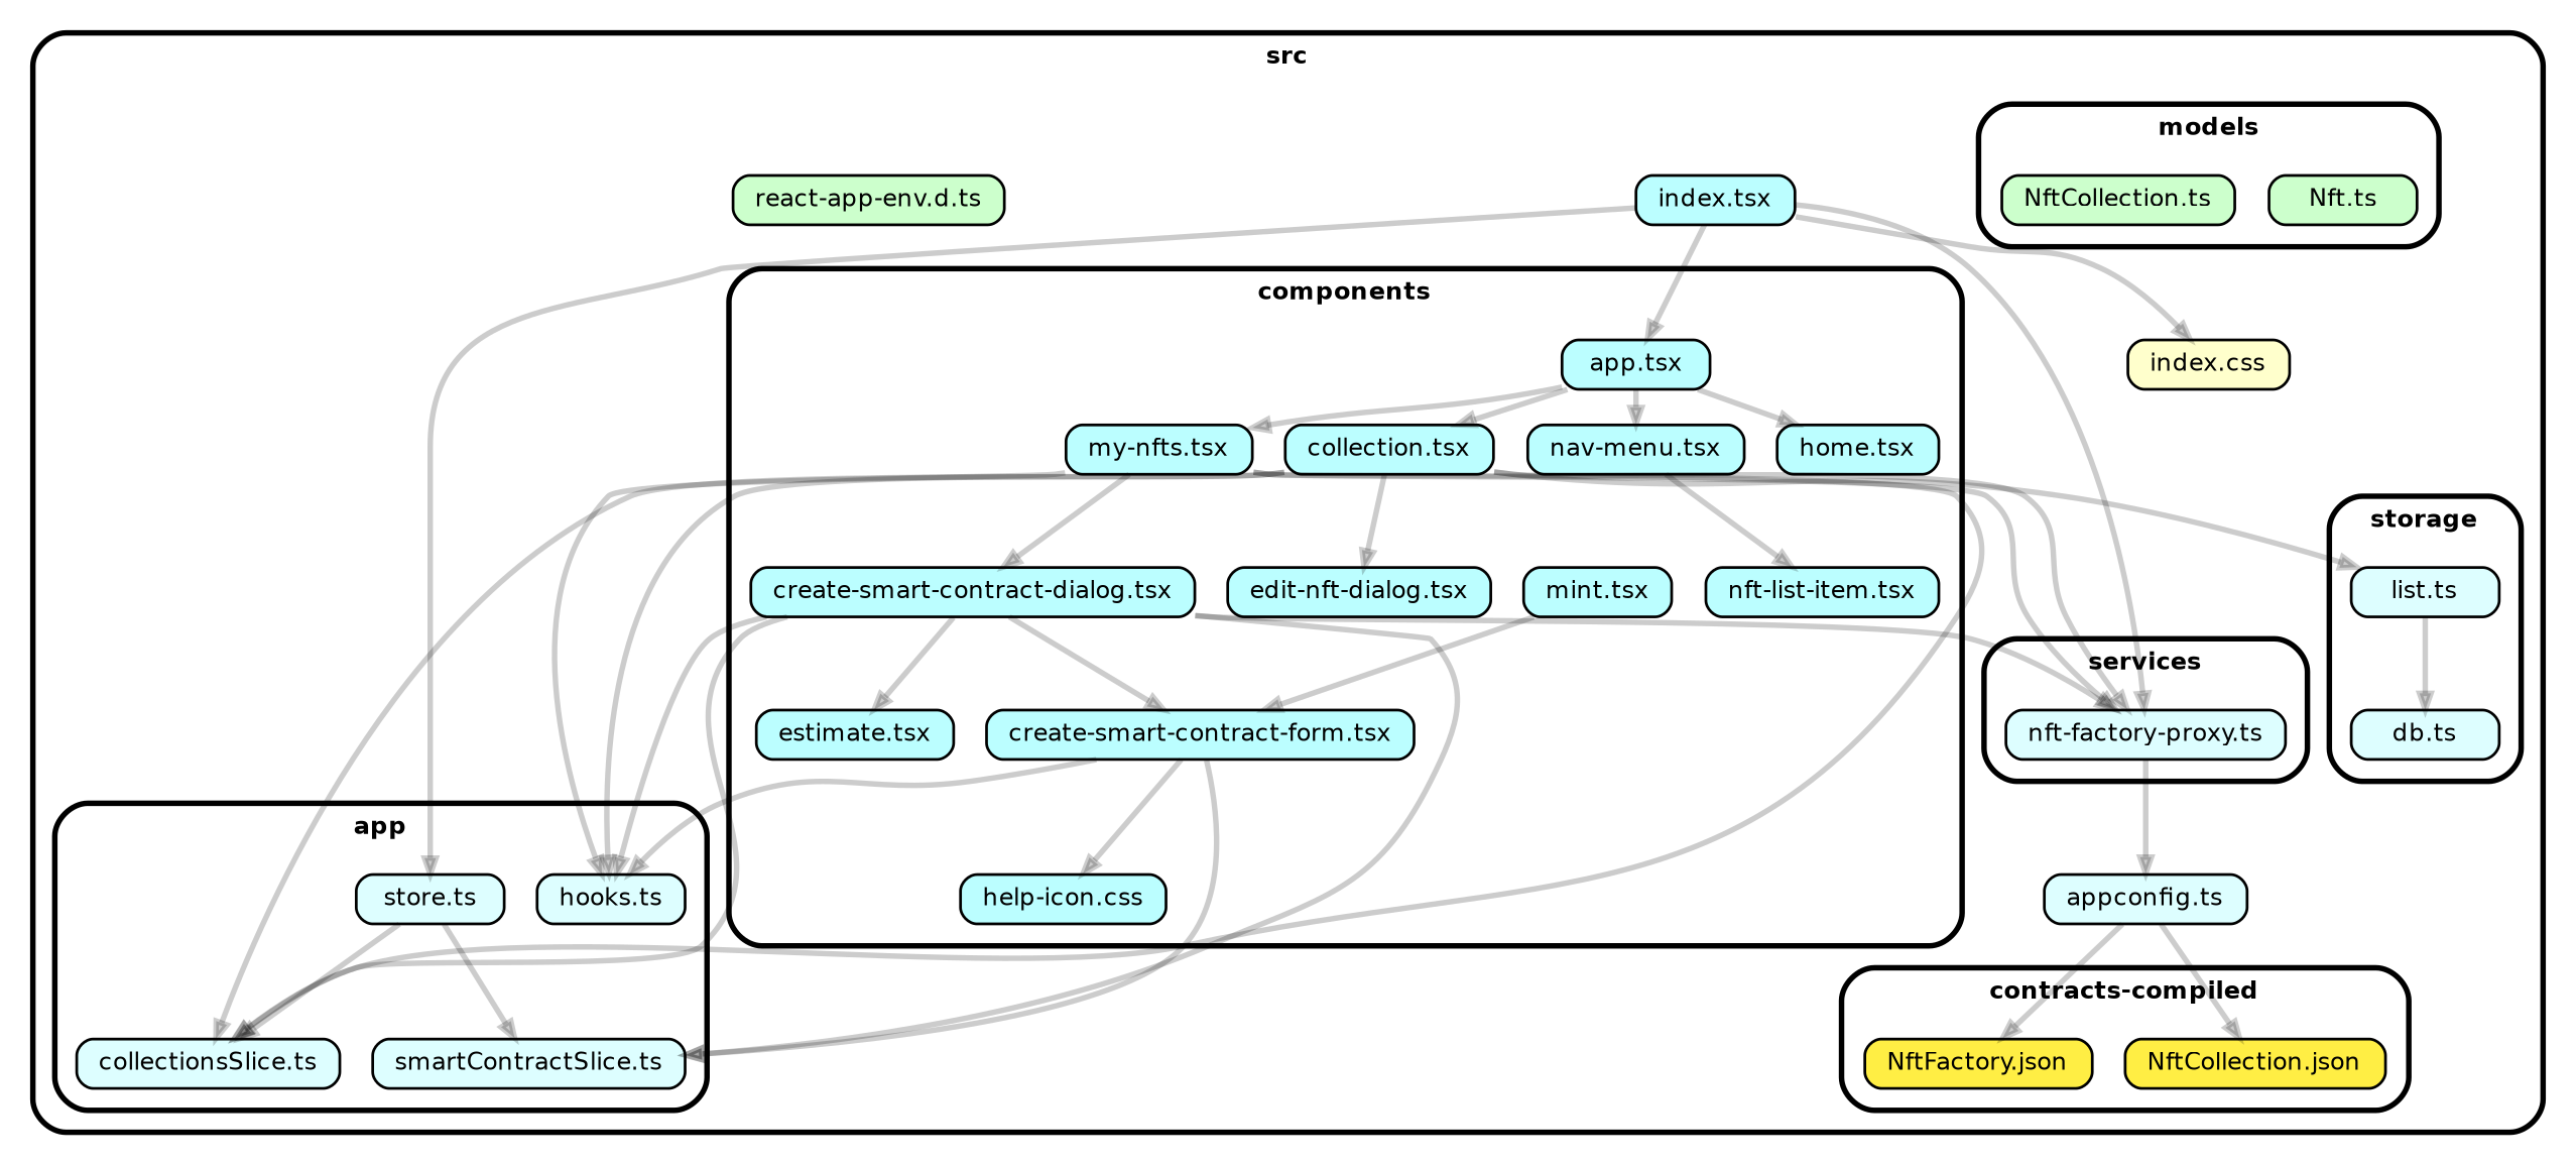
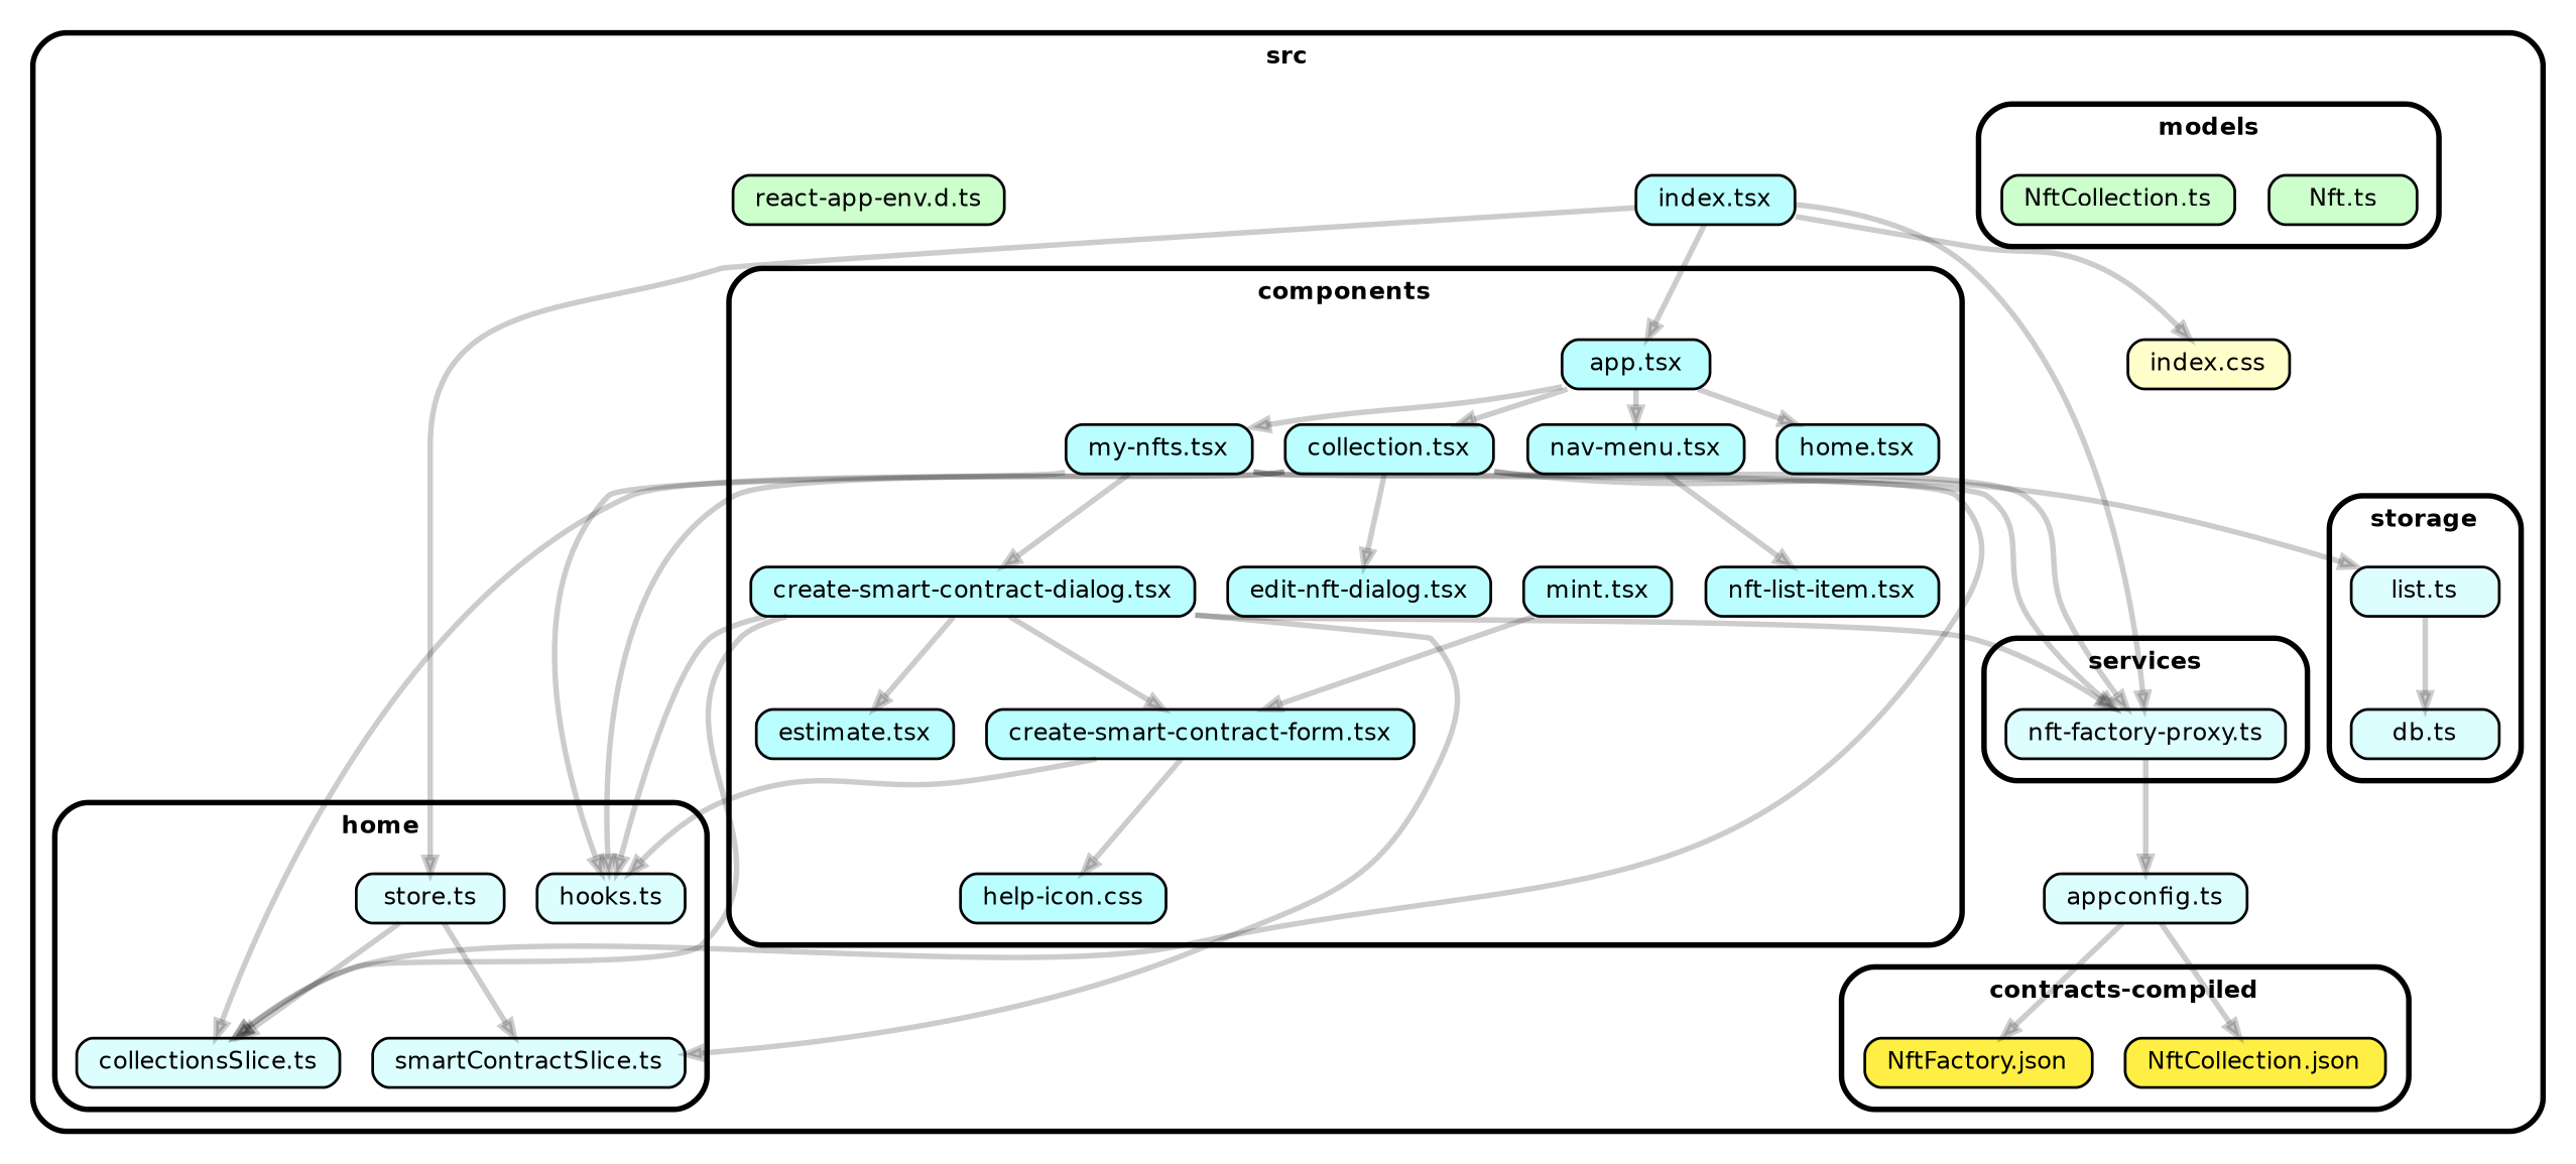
  strict digraph {
    compound=true
    fillcolor="#ffffff"
    fontname="Helvetica-bold"
    fontsize=9
    nodesep=0.16
    ordering=out
    rankdir=TB
    ranksep=0.18
    splines=true
    style="rounded,bold,filled"
    node [color=black fillcolor="#bbfeff" fontcolor=black fontname=Helvetica fontsize=9 shape=box style="rounded, filled"]
    edge [arrowhead=normal arrowsize=0.6 color="#00000033" fontname=Helvetica fontsize=9 penwidth=2.0]
    n1 [fillcolor="#ddfeff" height=0.2 label="collectionsSlice.ts"]
    n2 [fillcolor="#ddfeff" height=0.2 label="hooks.ts"]
    n3 [fillcolor="#ddfeff" height=0.2 label="smartContractSlice.ts"]
    n4 [fillcolor="#ddfeff" height=0.2 label="store.ts"]
    n5 [height=0.2 label="app.tsx"]
    n6 [height=0.2 label="collection.tsx"]
    n7 [height=0.2 label="estimate.tsx"]
    n8 [height=0.2 label="home.tsx"]
    n9 [height=0.2 label="my-nfts.tsx"]
    n10 [height=0.2 label="nav-menu.tsx"]
    n11 [height=0.2 label="edit-nft-dialog.tsx"]
    n12 [height=0.2 label="nft-list-item.tsx"]
    n13 [height=0.2 label="create-smart-contract-dialog.tsx"]
    n14 [height=0.2 label="create-smart-contract-form.tsx"]
    n15 [height=0.2 label="help-icon.css"]
    n16 [height=0.2 label="mint.tsx"]
    n17 [fillcolor="#ffee44" height=0.2 label="NftCollection.json"]
    n18 [fillcolor="#ffee44" height=0.2 label="NftFactory.json"]
    n19 [fillcolor="#ccffcc" height=0.2 label="Nft.ts"]
    n20 [fillcolor="#ccffcc" height=0.2 label="NftCollection.ts"]
    n21 [fillcolor="#ddfeff" height=0.2 label="nft-factory-proxy.ts"]
    n22 [fillcolor="#ddfeff" height=0.2 label="list.ts"]
    n23 [fillcolor="#ddfeff" height=0.2 label="db.ts"]
    n24 [fillcolor="#ddfeff" height=0.2 label="appconfig.ts"]
    n25 [fillcolor="#ffffcc" height=0.2 label="index.css"]
    n26 [height=0.2 label="index.tsx"]
    n27 [fillcolor="#ccffcc" height=0.2 label="react-app-env.d.ts"]
    subgraph cluster_1 {
      label=src
      n24
      n25
      n26
      n27
      subgraph cluster_2 {
-       label=app
+       label=home
        n1
        n2
        n3
        n4
      }
      subgraph cluster_3 {
        label=components
        n5
        n6
        n7
        n8
        n9
        n10
        n11
        n12
        n13
        n14
        n15
        n16
      }
      subgraph cluster_4 {
        label="contracts-compiled"
        n17
        n18
      }
      subgraph cluster_5 {
        label=models
        n19
        n20
      }
      subgraph cluster_6 {
        label=services
        n21
      }
      subgraph cluster_7 {
        label=storage
        n22
        n23
      }
    }
    n4 -> n1
    n4 -> n3
    n5 -> n6
    n5 -> n8
    n5 -> n9
    n5 -> n10
    n6 -> n1
    n6 -> n2
    n6 -> n11
    n6 -> n21
    n6 -> n22
    n9 -> n1
    n9 -> n2
    n9 -> n13
    n9 -> n21
    n10 -> n12
    n13 -> n1
    n13 -> n2
    n13 -> n3
    n13 -> n7
    n13 -> n14
    n13 -> n21
    n14 -> n2
-   n14 -> n3
    n14 -> n15
    n16 -> n14
    n21 -> n24
    n22 -> n23
    n24 -> n17
    n24 -> n18
    n26 -> n4
    n26 -> n5
    n26 -> n21
    n26 -> n25
  }
